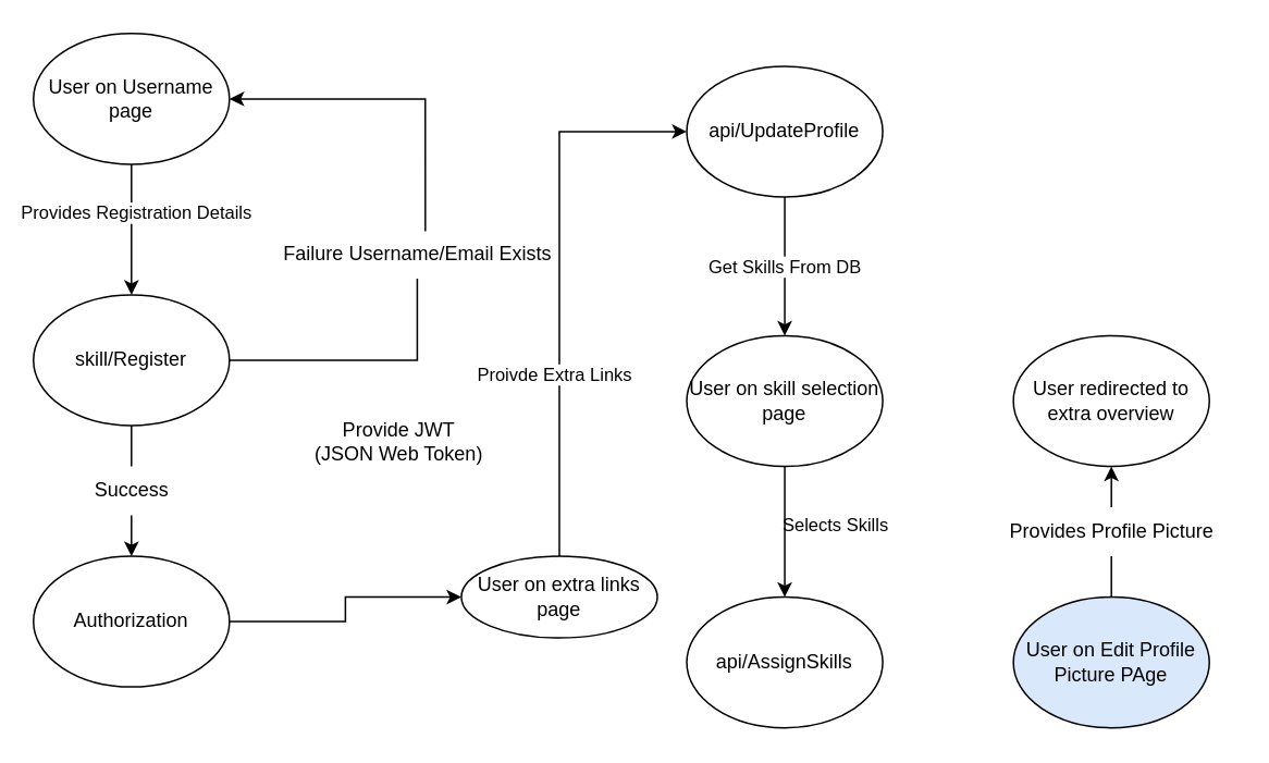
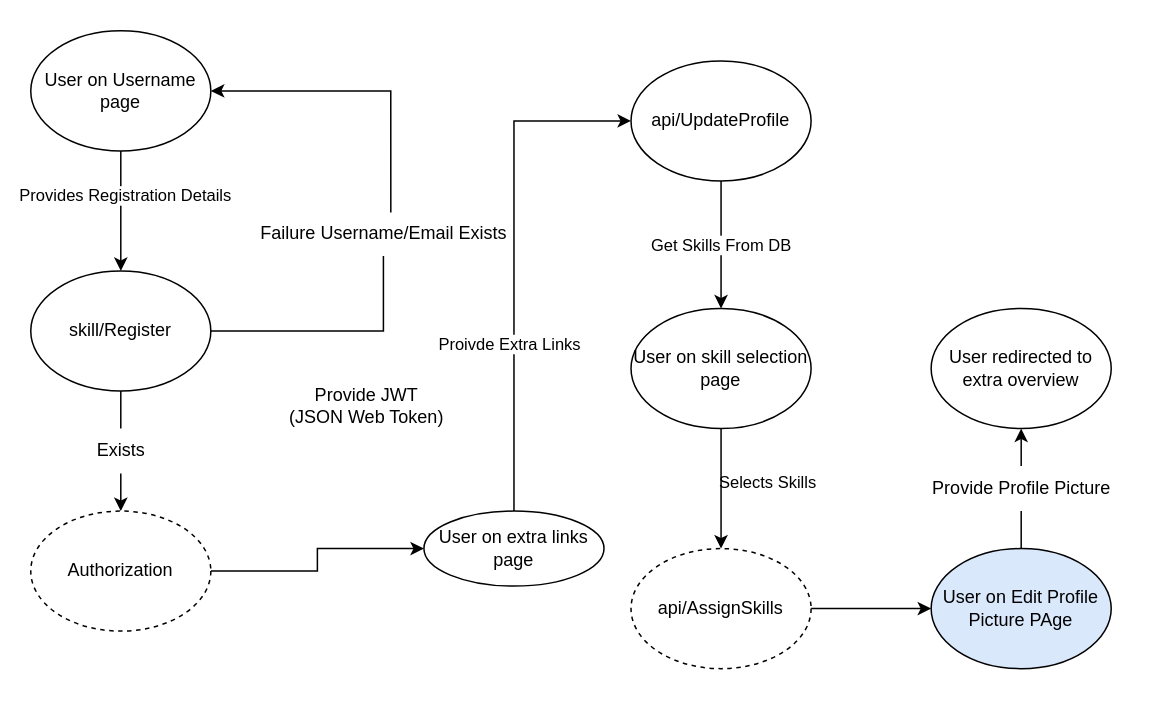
  <mxCell id="0" />
  <mxCell id="1" parent="0" />
  <mxCell id="2" value="" style="edgeStyle=orthogonalEdgeStyle;rounded=0;orthogonalLoop=1;jettySize=auto;html=1;" parent="1" source="4" target="7" edge="1"><mxGeometry relative="1" as="geometry" /></mxCell>
  <mxCell id="3" value="Provides Registration Details" style="edgeLabel;html=1;align=center;verticalAlign=middle;resizable=0;points=[];" parent="2" vertex="1" connectable="0"><mxGeometry x="-0.275" y="2" relative="1" as="geometry"><mxPoint as="offset" /></mxGeometry></mxCell>
  <mxCell id="4" value="&lt;div&gt;User on Username page&lt;br&gt;&lt;/div&gt;" style="ellipse;whiteSpace=wrap;html=1;" parent="1" vertex="1"><mxGeometry x="20" width="120" height="80" as="geometry" y="20" /></mxCell>
  <mxCell id="5" value="" style="edgeStyle=orthogonalEdgeStyle;rounded=0;orthogonalLoop=1;jettySize=auto;html=1;startArrow=none;entryX=1;entryY=0.5;entryDx=0;entryDy=0;exitX=0.526;exitY=0.033;exitDx=0;exitDy=0;exitPerimeter=0;" parent="1" source="8" target="4" edge="1"><mxGeometry relative="1" as="geometry"><mxPoint x="240" y="220" as="targetPoint" /><Array as="points"><mxPoint x="260" y="60" /></Array></mxGeometry></mxCell>
  <mxCell id="6" value="" style="edgeStyle=orthogonalEdgeStyle;rounded=0;orthogonalLoop=1;jettySize=auto;html=1;startArrow=none;" parent="1" source="12" target="11" edge="1"><mxGeometry relative="1" as="geometry" /></mxCell>
  <mxCell id="7" value="skill/Register" style="ellipse;whiteSpace=wrap;html=1;" parent="1" vertex="1"><mxGeometry x="20" y="180" width="120" height="80" as="geometry" /></mxCell>
  <mxCell id="8" value="Failure Username/Email Exists " style="text;html=1;align=center;verticalAlign=middle;resizable=0;points=[];autosize=1;strokeColor=none;fillColor=none;" parent="1" vertex="1"><mxGeometry x="160" y="140" width="190" height="30" as="geometry" /></mxCell>
  <mxCell id="9" value="" style="edgeStyle=orthogonalEdgeStyle;rounded=0;orthogonalLoop=1;jettySize=auto;html=1;endArrow=none;" parent="1" source="7" target="8" edge="1"><mxGeometry relative="1" as="geometry"><mxPoint x="140" y="220" as="sourcePoint" /><mxPoint x="220" y="220" as="targetPoint" /></mxGeometry></mxCell>
  <mxCell id="10" style="edgeStyle=orthogonalEdgeStyle;rounded=0;orthogonalLoop=1;jettySize=auto;html=1;entryX=0;entryY=0.5;entryDx=0;entryDy=0;" parent="1" source="11" target="17" edge="1"><mxGeometry relative="1" as="geometry" /></mxCell>
- <mxCell id="11" value="Authorization" style="ellipse;whiteSpace=wrap;html=1;" parent="1" vertex="1"><mxGeometry x="20" y="340" width="120" height="80" as="geometry" /></mxCell>
- <mxCell id="12" value="Success" style="text;html=1;align=center;verticalAlign=middle;resizable=0;points=[];autosize=1;strokeColor=none;fillColor=none;" parent="1" vertex="1"><mxGeometry x="45" y="285" width="70" height="30" as="geometry" /></mxCell>
+ <mxCell id="11" value="Authorization" style="ellipse;whiteSpace=wrap;html=1;dashed=1;" parent="1" vertex="1"><mxGeometry x="20" y="340" width="120" height="80" as="geometry" /></mxCell>
+ <mxCell id="12" value="Exists" style="text;html=1;align=center;verticalAlign=middle;resizable=0;points=[];autosize=1;strokeColor=none;fillColor=none;" parent="1" vertex="1"><mxGeometry x="45" y="285" width="70" height="30" as="geometry" /></mxCell>
  <mxCell id="13" value="" style="edgeStyle=orthogonalEdgeStyle;rounded=0;orthogonalLoop=1;jettySize=auto;html=1;endArrow=none;" parent="1" source="7" target="12" edge="1"><mxGeometry relative="1" as="geometry"><mxPoint x="80" y="260" as="sourcePoint" /><mxPoint x="80" y="340" as="targetPoint" /></mxGeometry></mxCell>
  <mxCell id="14" value="" style="edgeStyle=orthogonalEdgeStyle;rounded=0;orthogonalLoop=1;jettySize=auto;html=1;exitX=0.5;exitY=0;exitDx=0;exitDy=0;entryX=0;entryY=0.5;entryDx=0;entryDy=0;" parent="1" source="17" target="19" edge="1"><mxGeometry relative="1" as="geometry"><Array as="points"><mxPoint x="342" y="80" /></Array></mxGeometry></mxCell>
  <mxCell id="15" value="Proivde Extra Links" style="edgeLabel;html=1;align=center;verticalAlign=middle;resizable=0;points=[];" parent="14" vertex="1" connectable="0"><mxGeometry x="-0.275" y="2" relative="1" as="geometry"><mxPoint x="-2" y="11" as="offset" /></mxGeometry></mxCell>
  <mxCell id="16" value="Selects Skills " style="edgeLabel;html=1;align=center;verticalAlign=middle;resizable=0;points=[];" parent="14" vertex="1" connectable="0"><mxGeometry x="-0.275" y="2" relative="1" as="geometry"><mxPoint x="170" y="103" as="offset" /></mxGeometry></mxCell>
  <mxCell id="17" value="User on extra links page" style="ellipse;whiteSpace=wrap;html=1;" parent="1" vertex="1"><mxGeometry x="282" y="340" width="120" height="50" as="geometry" /></mxCell>
  <mxCell id="18" value="Get Skills From DB" style="edgeStyle=orthogonalEdgeStyle;rounded=0;orthogonalLoop=1;jettySize=auto;html=1;" parent="1" source="19" target="22" edge="1"><mxGeometry relative="1" as="geometry" /></mxCell>
  <mxCell id="19" value="api/UpdateProfile" style="ellipse;whiteSpace=wrap;html=1;" parent="1" vertex="1"><mxGeometry x="420" y="40" width="120" height="80" as="geometry" /></mxCell>
  <mxCell id="20" value="&lt;div&gt;Provide JWT&lt;/div&gt;&lt;div&gt;(JSON Web Token)&lt;/div&gt;" style="text;html=1;strokeColor=none;fillColor=none;align=center;verticalAlign=middle;whiteSpace=wrap;rounded=0;" parent="1" vertex="1"><mxGeometry x="180" y="255" width="128" height="30" as="geometry" /></mxCell>
  <mxCell id="21" value="" style="edgeStyle=orthogonalEdgeStyle;rounded=0;orthogonalLoop=1;jettySize=auto;html=1;" parent="1" source="22" target="24" edge="1"><mxGeometry relative="1" as="geometry" /></mxCell>
  <mxCell id="22" value="User on skill selection page" style="ellipse;whiteSpace=wrap;html=1;" parent="1" vertex="1"><mxGeometry x="420" y="205" width="120" height="80" as="geometry" /></mxCell>
- <mxCell id="24" value="api/AssignSkills" style="ellipse;whiteSpace=wrap;html=1;" parent="1" vertex="1"><mxGeometry x="420" y="365" width="120" height="80" as="geometry" /></mxCell>
+ <mxCell id="23" value="" style="edgeStyle=orthogonalEdgeStyle;rounded=0;orthogonalLoop=1;jettySize=auto;html=1;" parent="1" source="24" target="26" edge="1"><mxGeometry relative="1" as="geometry" /></mxCell>
+ <mxCell id="24" value="api/AssignSkills" style="ellipse;whiteSpace=wrap;html=1;dashed=1;" parent="1" vertex="1"><mxGeometry x="420" y="365" width="120" height="80" as="geometry" /></mxCell>
  <mxCell id="25" value="" style="edgeStyle=orthogonalEdgeStyle;rounded=0;orthogonalLoop=1;jettySize=auto;html=1;startArrow=none;" parent="1" source="28" target="27" edge="1"><mxGeometry relative="1" as="geometry"><Array as="points"><mxPoint x="680" y="320" /></Array></mxGeometry></mxCell>
  <mxCell id="26" value="User on Edit Profile Picture PAge" style="ellipse;whiteSpace=wrap;html=1;fillColor=#dae8fc;" parent="1" vertex="1"><mxGeometry x="620" y="365" width="120" height="80" as="geometry" /></mxCell>
  <mxCell id="27" value="User redirected to extra overview" style="ellipse;whiteSpace=wrap;html=1;" parent="1" vertex="1"><mxGeometry x="620" y="205" width="120" height="80" as="geometry" /></mxCell>
- <mxCell id="28" value="Provides Profile Picture" style="text;html=1;align=center;verticalAlign=middle;resizable=0;points=[];autosize=1;strokeColor=none;fillColor=none;" parent="1" vertex="1"><mxGeometry x="605" y="310" width="150" height="30" as="geometry" /></mxCell>
+ <mxCell id="28" value="Provide Profile Picture" style="text;html=1;align=center;verticalAlign=middle;resizable=0;points=[];autosize=1;strokeColor=none;fillColor=none;" parent="1" vertex="1"><mxGeometry x="605" y="310" width="150" height="30" as="geometry" /></mxCell>
  <mxCell id="29" value="" style="edgeStyle=orthogonalEdgeStyle;rounded=0;orthogonalLoop=1;jettySize=auto;html=1;endArrow=none;" parent="1" source="26" target="28" edge="1"><mxGeometry relative="1" as="geometry"><mxPoint x="680" y="365" as="sourcePoint" /><mxPoint x="680" y="285" as="targetPoint" /><Array as="points"><mxPoint x="680" y="320" /></Array></mxGeometry></mxCell>
